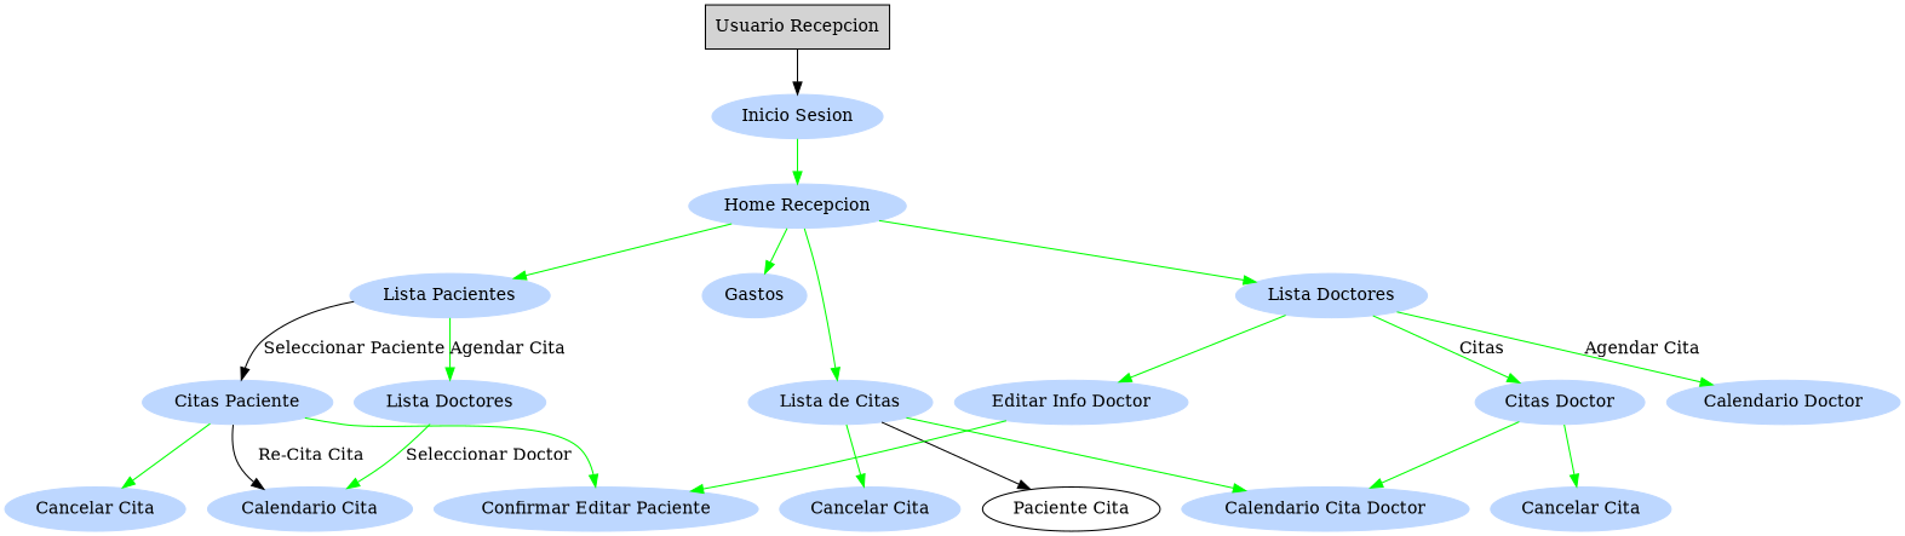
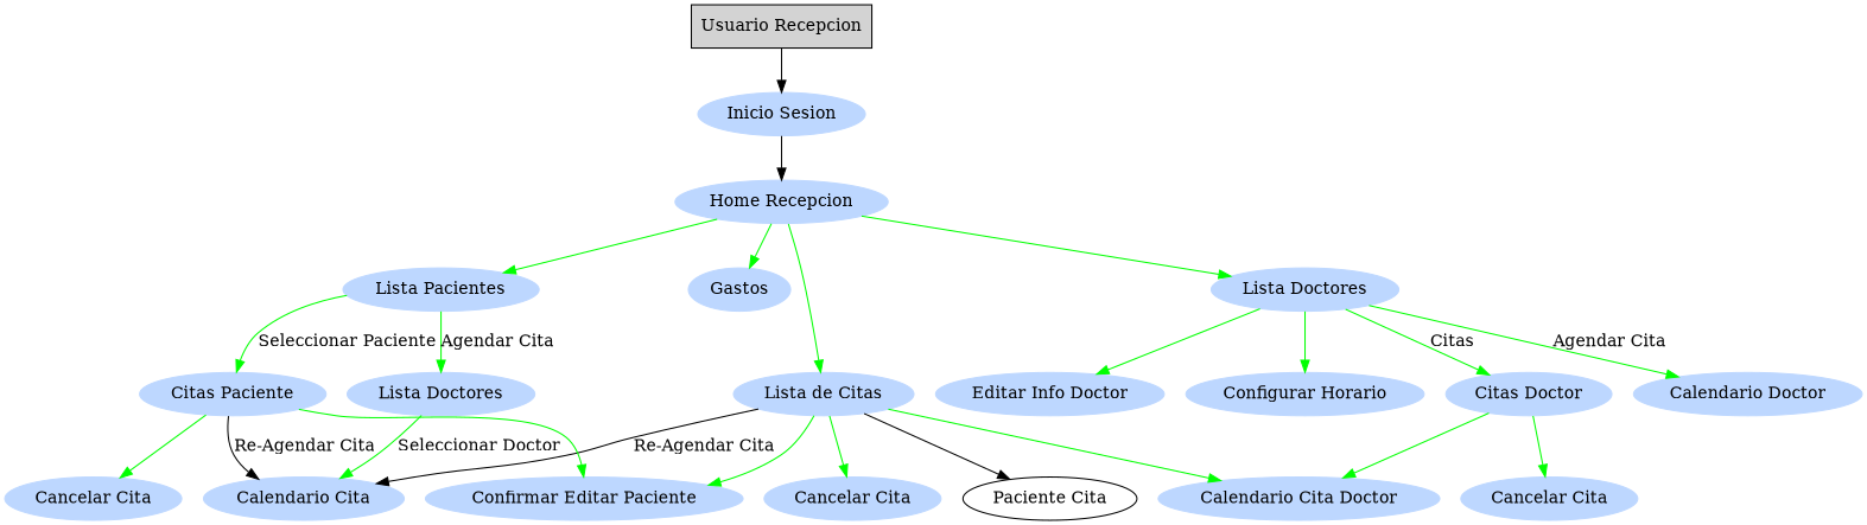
  digraph {
    node [color="0.603 0.258 1.000" style=filled]
    edge [color=green]
    n1 [label="Inicio Sesion"]
    n2 [label="Home Recepcion"]
    n3 [label="Lista Pacientes"]
    n4 [label=Gastos]
    n5 [label="Lista de Citas"]
    n6 [label="Lista Doctores"]
    n7 [label="Usuario Recepcion" shape=rectangle color=""]
    n8 [label="Citas Paciente"]
    n9 [label="Lista Doctores"]
    n10 [label="Confirmar Editar Paciente"]
    n11 [label="Calendario Cita"]
    n12 [label="Cancelar Cita"]
    n13 [label="Calendario Cita Doctor"]
    n14 [label="Paciente Cita" color="" style=""]
    n15 [label="Calendario Doctor"]
    n16 [label="Editar Info Doctor"]
+   n17 [label="Configurar Horario"]
    n18 [label="Citas Doctor"]
    n19 [label="Cancelar Cita"]
    n20 [label="Cancelar Cita"]
-   n1 -> n2
+   n1 -> n2 [color=""]
    n2 -> n3
    n2 -> n4
    n2 -> n5
    n2 -> n6
-   n3 -> n8 [color=black label="Seleccionar Paciente"]
+   n3 -> n8 [label="Seleccionar Paciente"]
    n3 -> n9 [label="Agendar Cita"]
-   n16 -> n10
+   n5 -> n10
+   n5 -> n11 [label="Re-Agendar Cita" color=""]
    n5 -> n12
    n5 -> n13
    n5 -> n14 [color=""]
    n6 -> n15 [label="Agendar Cita"]
    n6 -> n16
+   n6 -> n17
    n6 -> n18 [label=Citas]
    n7 -> n1 [color=""]
    n8 -> n10
-   n8 -> n11 [label="Re-Cita Cita" color=""]
+   n8 -> n11 [label="Re-Agendar Cita" color=""]
    n8 -> n19
    n9 -> n11 [label="Seleccionar Doctor"]
    n18 -> n13
    n18 -> n20
  }
